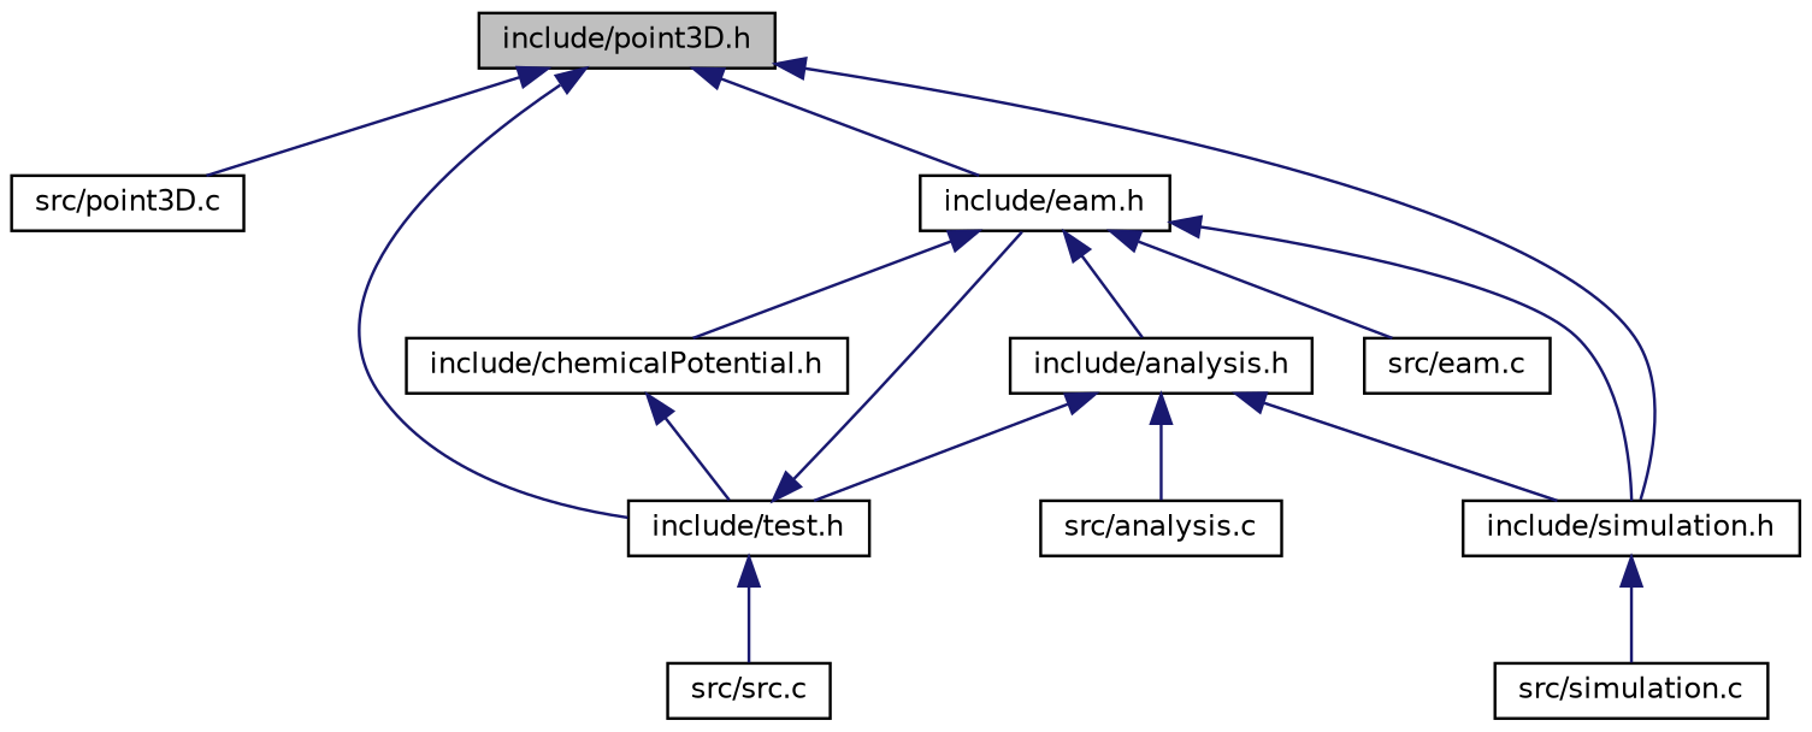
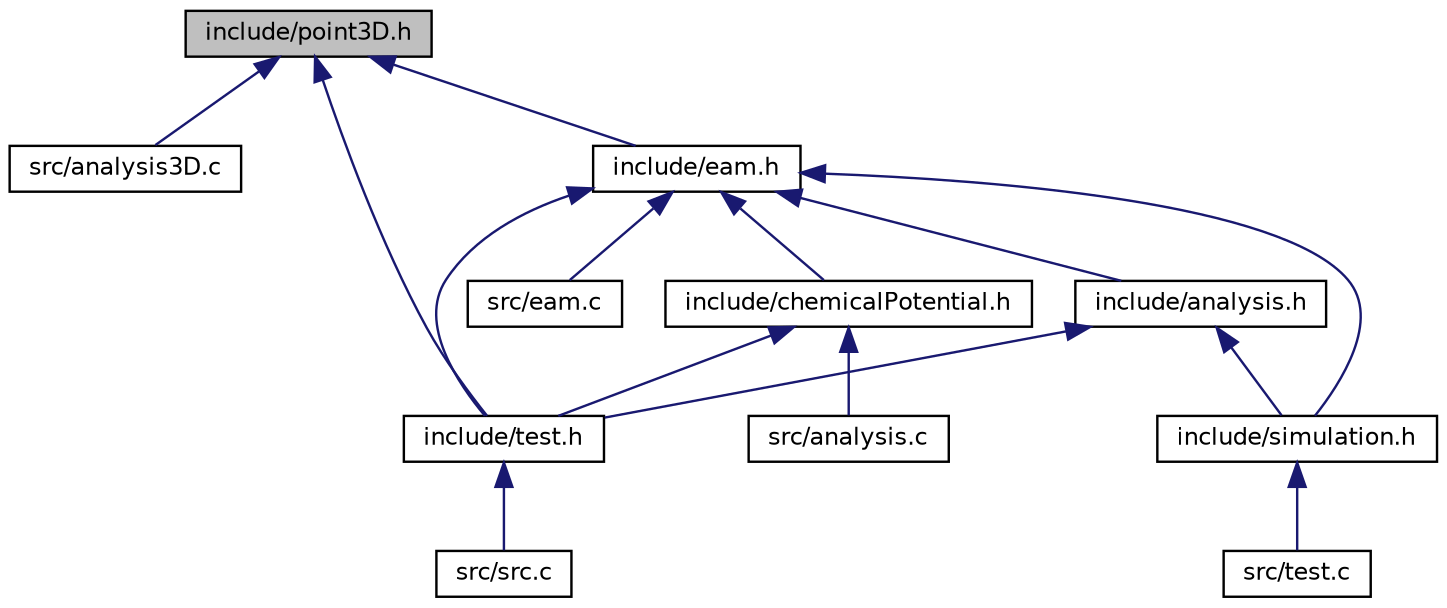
  digraph {
    node [color=black fillcolor=white fontname=Helvetica fontsize=10 shape=record style=filled]
    edge [color=midnightblue dir=back fontname=Helvetica fontsize=10 labelfontname=Helvetica labelfontsize=10 style=solid]
    n1 [fillcolor=grey75 fontcolor=black height=0.2 label="include/point3D.h" width=0.4]
-   n2 [height=0.2 label="src/point3D.c" width=0.4]
+   n2 [height=0.2 label="src/analysis3D.c" width=0.4]
    n3 [height=0.2 label="include/eam.h" width=0.4]
    n4 [height=0.2 label="include/simulation.h" width=0.4]
    n5 [height=0.2 label="include/test.h" width=0.4]
    n6 [height=0.2 label="src/eam.c" width=0.4]
    n7 [height=0.2 label="include/analysis.h" width=0.4]
    n8 [height=0.2 label="include/chemicalPotential.h" width=0.4]
-   n9 [height=0.2 label="src/simulation.c" width=0.4]
+   n9 [height=0.2 label="src/test.c" width=0.4]
    n10 [height=0.2 label="src/src.c" width=0.4]
    n11 [height=0.2 label="src/analysis.c" width=0.4]
    n1 -> n2
    n1 -> n3
-   n1 -> n4
    n1 -> n5
    n3 -> n4
-   n5 -> n3
+   n3 -> n5
    n3 -> n6
    n3 -> n7
    n3 -> n8
    n4 -> n9
    n5 -> n10
    n7 -> n4
    n7 -> n5
-   n7 -> n11
+   n8 -> n11
    n8 -> n5
  }
